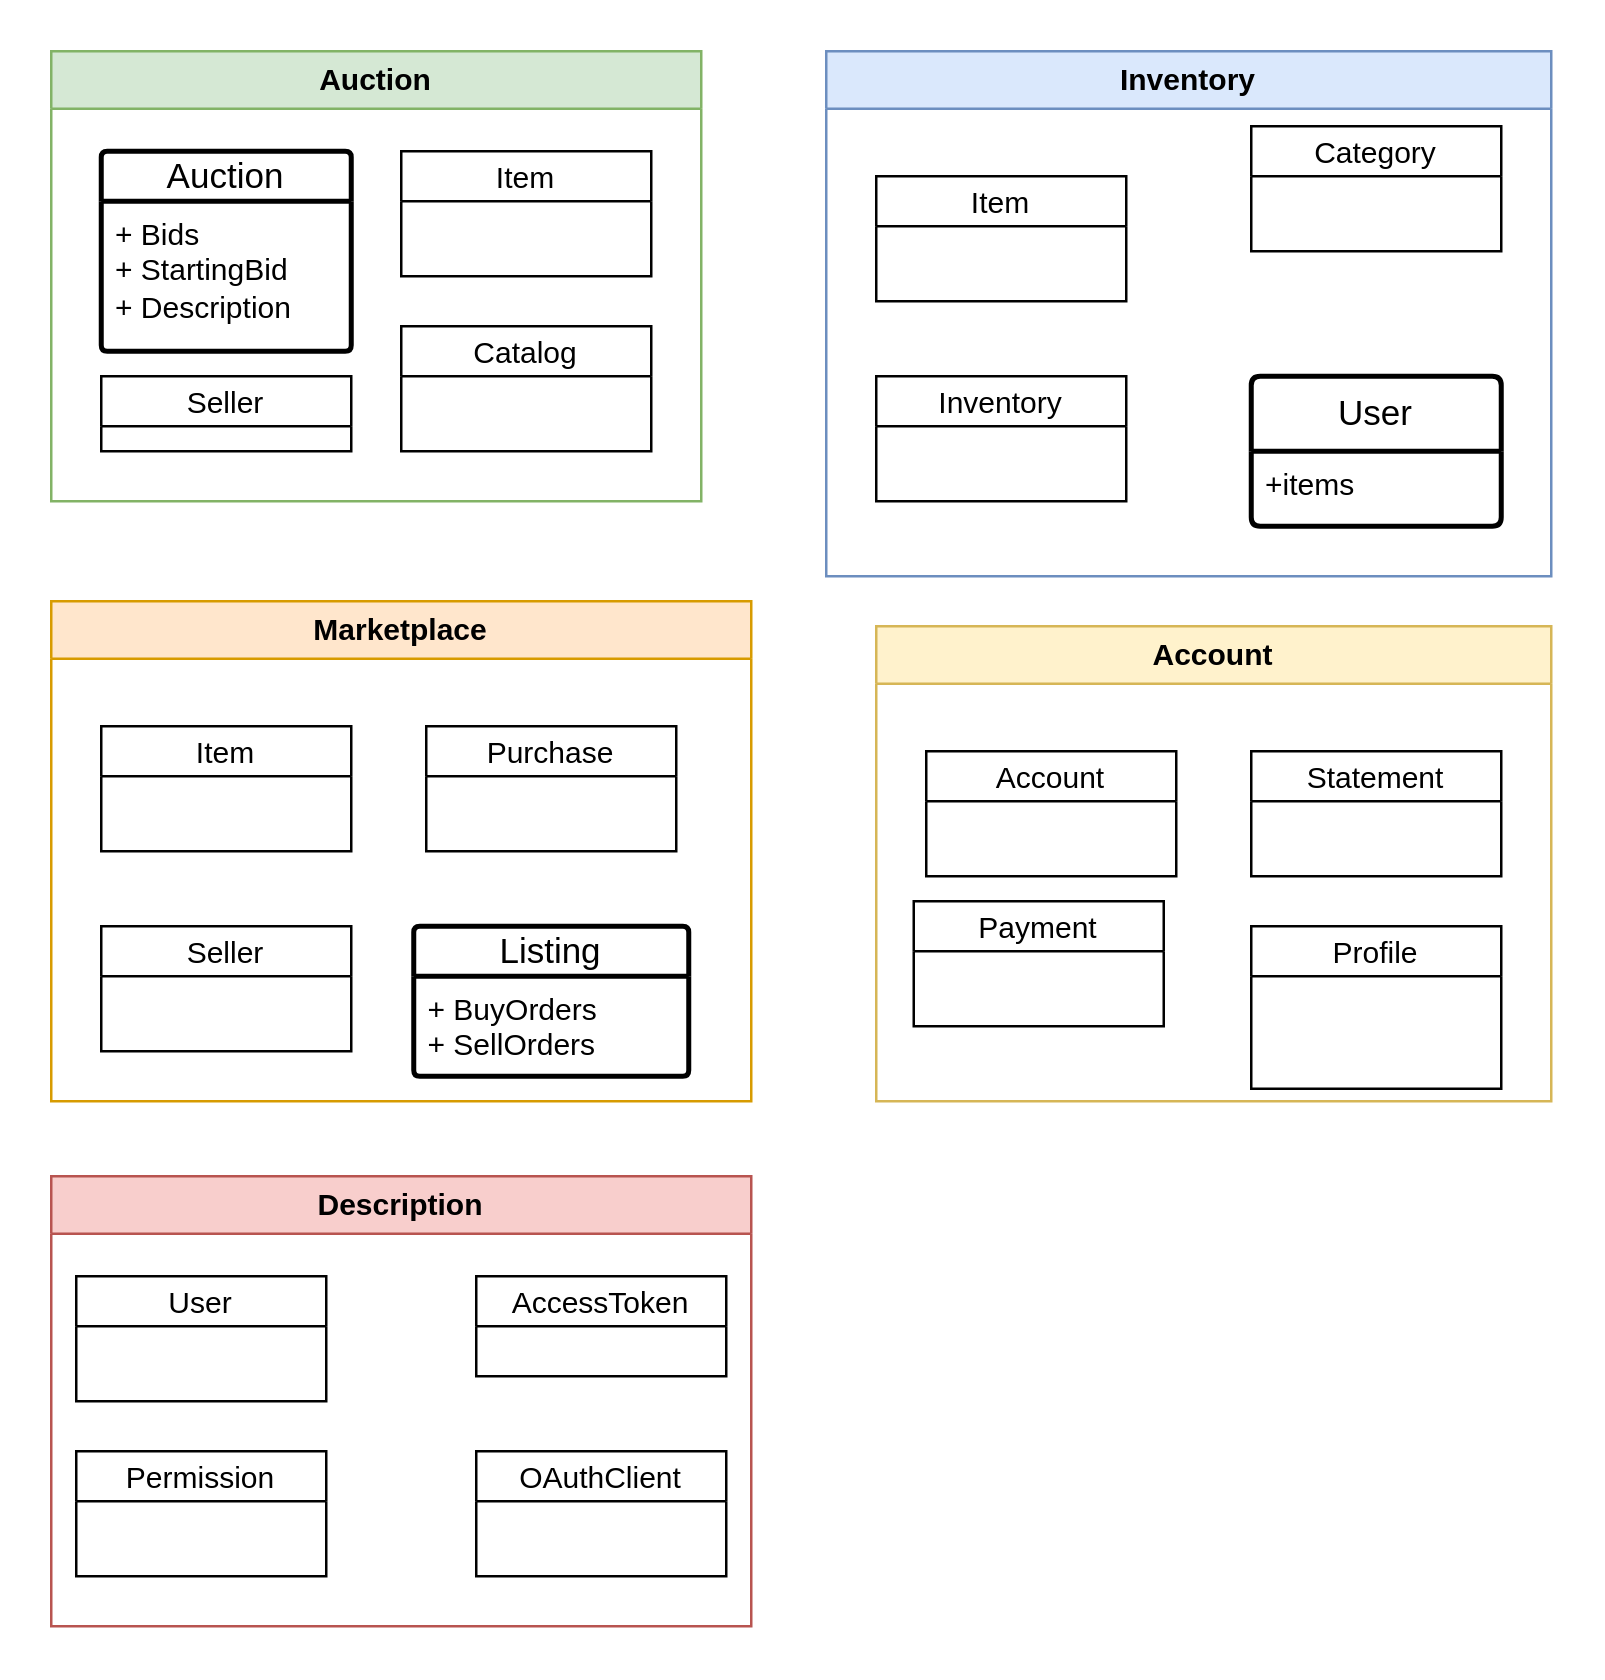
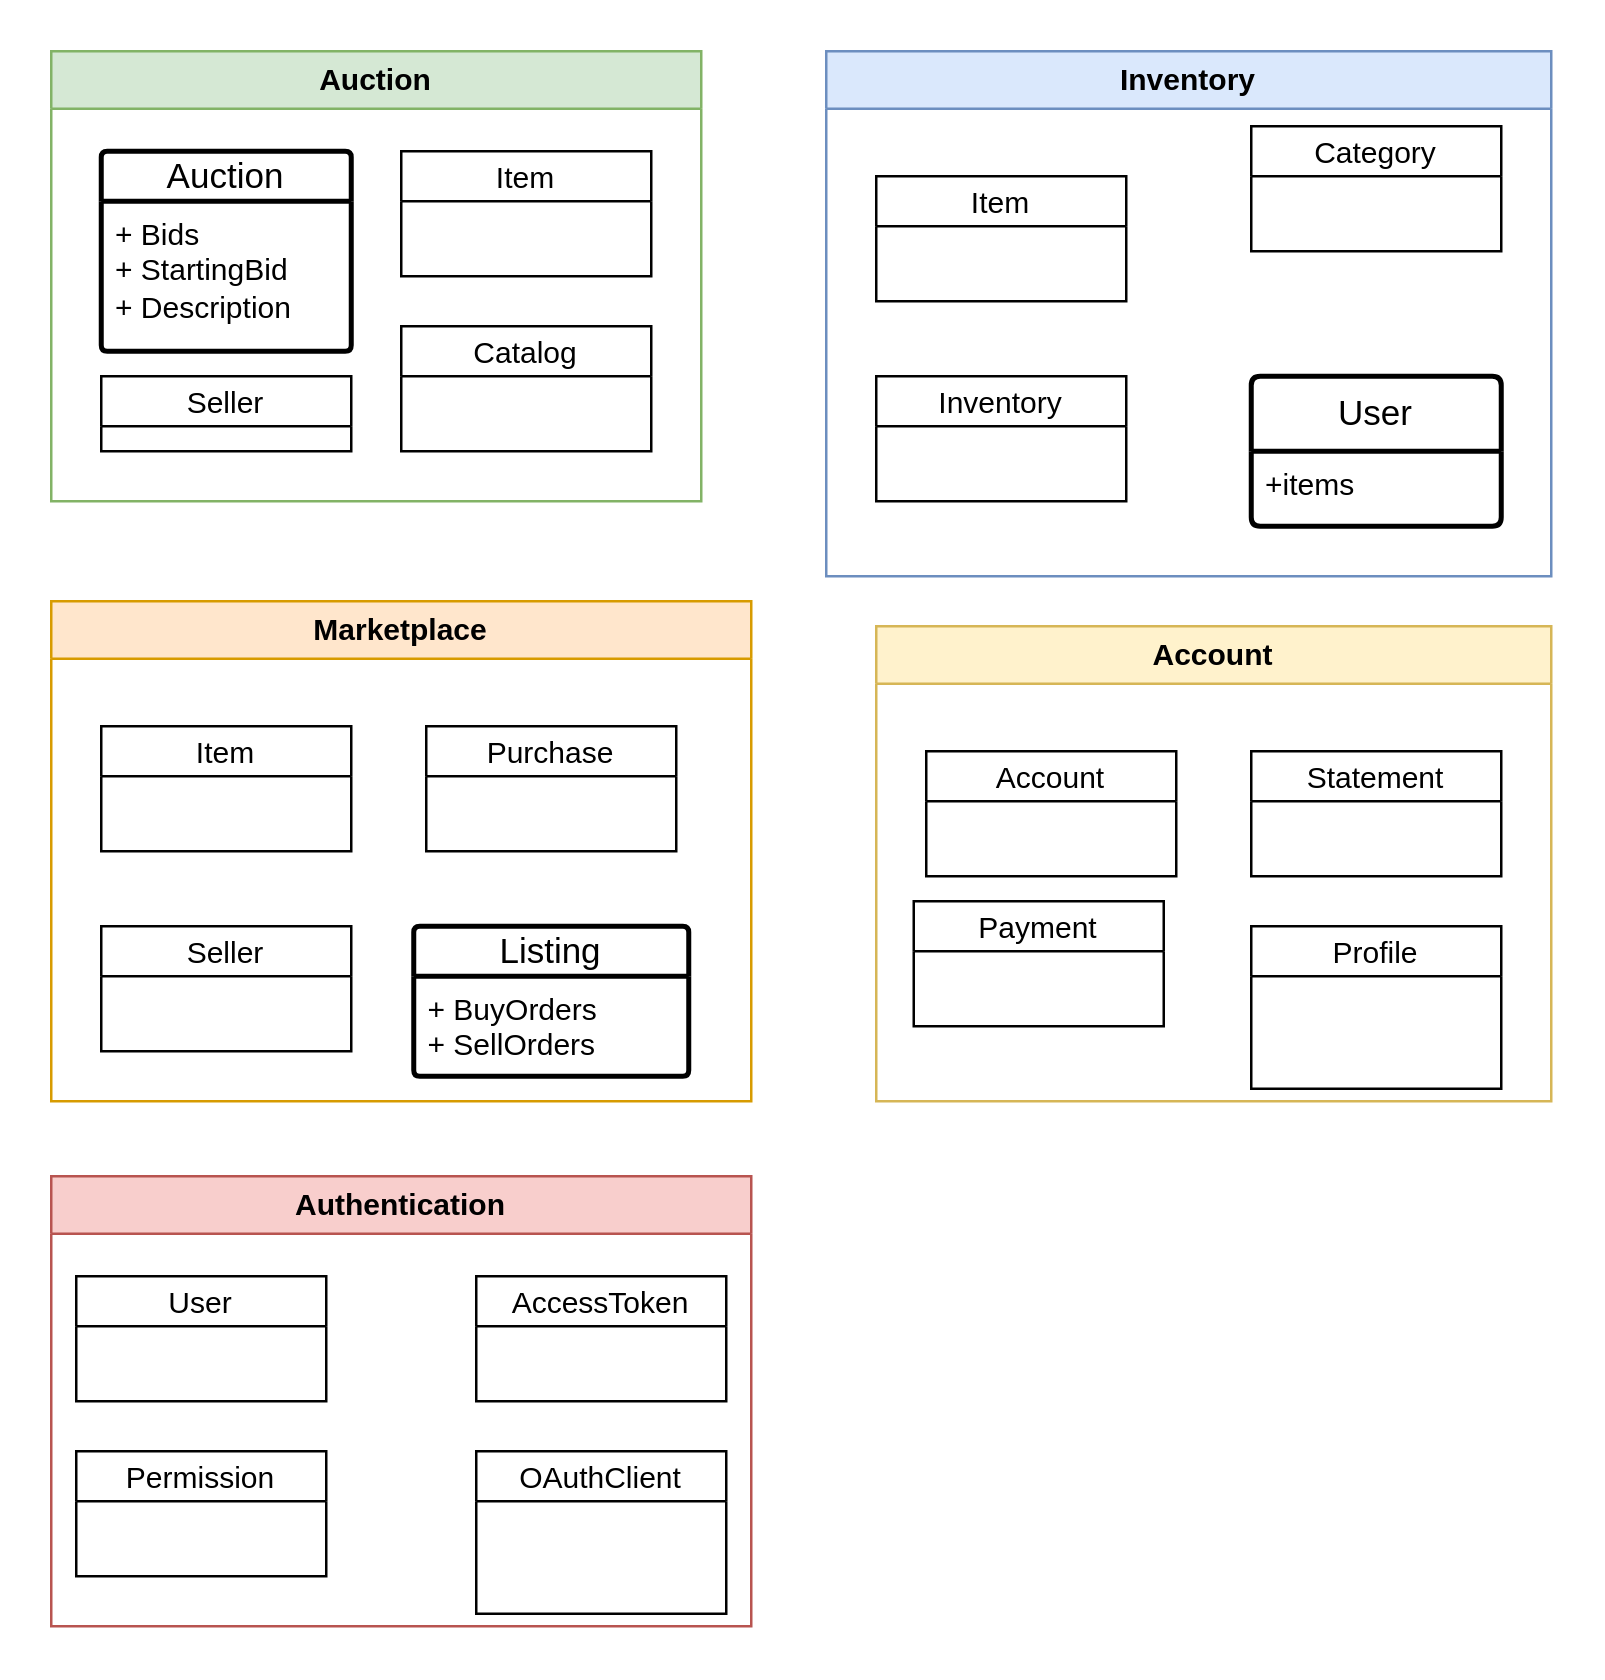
  <mxCell id="0" />
  <mxCell id="1" parent="0" />
  <mxCell id="2" value="Inventory" style="swimlane;fontStyle=0;childLayout=stackLayout;horizontal=1;startSize=20;fillColor=#ffffff;horizontalStack=0;resizeParent=1;resizeParentMax=0;resizeLast=0;collapsible=0;marginBottom=0;swimlaneFillColor=#ffffff;" vertex="1" parent="1"><mxGeometry x="350" y="150" width="100" height="50" as="geometry" /></mxCell>
  <mxCell id="3" value="&lt;div&gt;User&lt;/div&gt;" style="swimlane;childLayout=stackLayout;horizontal=1;startSize=30;horizontalStack=0;rounded=1;fontSize=14;fontStyle=0;strokeWidth=2;resizeParent=0;resizeLast=1;shadow=0;dashed=0;align=center;arcSize=4;whiteSpace=wrap;html=1;" vertex="1" parent="1"><mxGeometry x="500" y="150" width="100" height="60" as="geometry" /></mxCell>
  <mxCell id="4" value="+items" style="align=left;strokeColor=none;fillColor=none;spacingLeft=4;fontSize=12;verticalAlign=top;resizable=0;rotatable=0;part=1;html=1;" vertex="1" parent="3"><mxGeometry y="30" width="100" height="30" as="geometry" /></mxCell>
  <mxCell id="5" value="Item" style="swimlane;fontStyle=0;childLayout=stackLayout;horizontal=1;startSize=20;fillColor=#ffffff;horizontalStack=0;resizeParent=1;resizeParentMax=0;resizeLast=0;collapsible=0;marginBottom=0;swimlaneFillColor=#ffffff;" vertex="1" parent="1"><mxGeometry x="40" y="290" width="100" height="50" as="geometry" /></mxCell>
  <mxCell id="6" value="Purchase" style="swimlane;fontStyle=0;childLayout=stackLayout;horizontal=1;startSize=20;fillColor=#ffffff;horizontalStack=0;resizeParent=1;resizeParentMax=0;resizeLast=0;collapsible=0;marginBottom=0;swimlaneFillColor=#ffffff;" vertex="1" parent="1"><mxGeometry x="170" y="290" width="100" height="50" as="geometry" /></mxCell>
  <mxCell id="7" value="&lt;div&gt;Listing&lt;/div&gt;" style="swimlane;childLayout=stackLayout;horizontal=1;startSize=20;horizontalStack=0;rounded=1;fontSize=14;fontStyle=0;strokeWidth=2;resizeParent=0;resizeLast=1;shadow=0;dashed=0;align=center;arcSize=4;whiteSpace=wrap;html=1;" vertex="1" parent="1"><mxGeometry x="165" y="370" width="110" height="60" as="geometry" /></mxCell>
  <mxCell id="8" value="&lt;div&gt;+ BuyOrders&lt;/div&gt;&lt;div&gt;+ SellOrders&lt;br&gt;&lt;/div&gt;" style="align=left;strokeColor=none;fillColor=none;spacingLeft=4;fontSize=12;verticalAlign=top;resizable=0;rotatable=0;part=1;html=1;" vertex="1" parent="7"><mxGeometry y="20" width="110" height="40" as="geometry" /></mxCell>
  <mxCell id="9" value="&lt;div&gt;Auction&lt;/div&gt;" style="swimlane;childLayout=stackLayout;horizontal=1;startSize=20;horizontalStack=0;rounded=1;fontSize=14;fontStyle=0;strokeWidth=2;resizeParent=0;resizeLast=1;shadow=0;dashed=0;align=center;arcSize=4;whiteSpace=wrap;html=1;" vertex="1" parent="1"><mxGeometry x="40" y="60" width="100" height="80" as="geometry" /></mxCell>
  <mxCell id="10" value="&lt;div&gt;+ Bids&lt;/div&gt;&lt;div&gt;+ StartingBid&lt;/div&gt;&lt;div&gt;+ Description&lt;br&gt;&lt;/div&gt;" style="align=left;strokeColor=none;fillColor=none;spacingLeft=4;fontSize=12;verticalAlign=top;resizable=0;rotatable=0;part=1;html=1;" vertex="1" parent="9"><mxGeometry y="20" width="100" height="60" as="geometry" /></mxCell>
  <mxCell id="11" value="Item" style="swimlane;fontStyle=0;childLayout=stackLayout;horizontal=1;startSize=20;fillColor=#ffffff;horizontalStack=0;resizeParent=1;resizeParentMax=0;resizeLast=0;collapsible=0;marginBottom=0;swimlaneFillColor=#ffffff;" vertex="1" parent="1"><mxGeometry x="160" y="60" width="100" height="50" as="geometry" /></mxCell>
  <mxCell id="12" value="&lt;div&gt;Inventory&lt;/div&gt;" style="swimlane;whiteSpace=wrap;html=1;fillColor=#dae8fc;strokeColor=#6c8ebf;" vertex="1" parent="1"><mxGeometry x="330" y="20" width="290" height="210" as="geometry" /></mxCell>
  <mxCell id="13" value="Item" style="swimlane;fontStyle=0;childLayout=stackLayout;horizontal=1;startSize=20;fillColor=#ffffff;horizontalStack=0;resizeParent=1;resizeParentMax=0;resizeLast=0;collapsible=0;marginBottom=0;swimlaneFillColor=#ffffff;" vertex="1" parent="12"><mxGeometry x="20" y="50" width="100" height="50" as="geometry" /></mxCell>
  <mxCell id="14" value="Category" style="swimlane;fontStyle=0;childLayout=stackLayout;horizontal=1;startSize=20;fillColor=#ffffff;horizontalStack=0;resizeParent=1;resizeParentMax=0;resizeLast=0;collapsible=0;marginBottom=0;swimlaneFillColor=#ffffff;" vertex="1" parent="12"><mxGeometry x="170" y="30" width="100" height="50" as="geometry" /></mxCell>
  <mxCell id="15" value="Catalog" style="swimlane;fontStyle=0;childLayout=stackLayout;horizontal=1;startSize=20;fillColor=#ffffff;horizontalStack=0;resizeParent=1;resizeParentMax=0;resizeLast=0;collapsible=0;marginBottom=0;swimlaneFillColor=#ffffff;" vertex="1" parent="1"><mxGeometry x="160" y="130" width="100" height="50" as="geometry" /></mxCell>
  <mxCell id="16" value="&lt;div&gt;Auction&lt;/div&gt;" style="swimlane;whiteSpace=wrap;html=1;fillColor=#d5e8d4;strokeColor=#82b366;" vertex="1" parent="1"><mxGeometry x="20" y="20" width="260" height="180" as="geometry" /></mxCell>
  <mxCell id="17" value="Seller" style="swimlane;fontStyle=0;childLayout=stackLayout;horizontal=1;startSize=20;fillColor=#ffffff;horizontalStack=0;resizeParent=1;resizeParentMax=0;resizeLast=0;collapsible=0;marginBottom=0;swimlaneFillColor=#ffffff;" vertex="1" parent="16"><mxGeometry x="20" y="130" width="100" height="30" as="geometry" /></mxCell>
  <mxCell id="18" value="&lt;div&gt;Marketplace&lt;/div&gt;" style="swimlane;whiteSpace=wrap;html=1;fillColor=#ffe6cc;strokeColor=#d79b00;" vertex="1" parent="1"><mxGeometry x="20" y="240" width="280" height="200" as="geometry" /></mxCell>
  <mxCell id="19" value="Seller" style="swimlane;fontStyle=0;childLayout=stackLayout;horizontal=1;startSize=20;fillColor=#ffffff;horizontalStack=0;resizeParent=1;resizeParentMax=0;resizeLast=0;collapsible=0;marginBottom=0;swimlaneFillColor=#ffffff;" vertex="1" parent="18"><mxGeometry x="20" y="130" width="100" height="50" as="geometry" /></mxCell>
  <mxCell id="20" value="&lt;div&gt;Account&lt;/div&gt;" style="swimlane;whiteSpace=wrap;html=1;fillColor=#fff2cc;strokeColor=#d6b656;" vertex="1" parent="1"><mxGeometry x="350" y="250" width="270" height="190" as="geometry" /></mxCell>
  <mxCell id="21" value="Account" style="swimlane;fontStyle=0;childLayout=stackLayout;horizontal=1;startSize=20;fillColor=#ffffff;horizontalStack=0;resizeParent=1;resizeParentMax=0;resizeLast=0;collapsible=0;marginBottom=0;swimlaneFillColor=#ffffff;" vertex="1" parent="20"><mxGeometry x="20" y="50" width="100" height="50" as="geometry" /></mxCell>
  <mxCell id="22" value="Statement" style="swimlane;fontStyle=0;childLayout=stackLayout;horizontal=1;startSize=20;fillColor=#ffffff;horizontalStack=0;resizeParent=1;resizeParentMax=0;resizeLast=0;collapsible=0;marginBottom=0;swimlaneFillColor=#ffffff;" vertex="1" parent="20"><mxGeometry x="150" y="50" width="100" height="50" as="geometry" /></mxCell>
  <mxCell id="23" value="Profile" style="swimlane;fontStyle=0;childLayout=stackLayout;horizontal=1;startSize=20;fillColor=#ffffff;horizontalStack=0;resizeParent=1;resizeParentMax=0;resizeLast=0;collapsible=0;marginBottom=0;swimlaneFillColor=#ffffff;" vertex="1" parent="20"><mxGeometry x="150" y="120" width="100" height="65" as="geometry" /></mxCell>
  <mxCell id="24" value="Payment" style="swimlane;fontStyle=0;childLayout=stackLayout;horizontal=1;startSize=20;fillColor=#ffffff;horizontalStack=0;resizeParent=1;resizeParentMax=0;resizeLast=0;collapsible=0;marginBottom=0;swimlaneFillColor=#ffffff;" vertex="1" parent="20"><mxGeometry x="15" y="110" width="100" height="50" as="geometry" /></mxCell>
  <mxCell id="25" value="User" style="swimlane;fontStyle=0;childLayout=stackLayout;horizontal=1;startSize=20;fillColor=#ffffff;horizontalStack=0;resizeParent=1;resizeParentMax=0;resizeLast=0;collapsible=0;marginBottom=0;swimlaneFillColor=#ffffff;" vertex="1" parent="1"><mxGeometry x="30" y="510" width="100" height="50" as="geometry" /></mxCell>
- <mxCell id="26" value="AccessToken" style="swimlane;fontStyle=0;childLayout=stackLayout;horizontal=1;startSize=20;fillColor=#ffffff;horizontalStack=0;resizeParent=1;resizeParentMax=0;resizeLast=0;collapsible=0;marginBottom=0;swimlaneFillColor=#ffffff;" vertex="1" parent="1"><mxGeometry x="190" y="510" width="100" height="40" as="geometry" /></mxCell>
+ <mxCell id="26" value="AccessToken" style="swimlane;fontStyle=0;childLayout=stackLayout;horizontal=1;startSize=20;fillColor=#ffffff;horizontalStack=0;resizeParent=1;resizeParentMax=0;resizeLast=0;collapsible=0;marginBottom=0;swimlaneFillColor=#ffffff;" vertex="1" parent="1"><mxGeometry x="190" y="510" width="100" height="50" as="geometry" /></mxCell>
  <mxCell id="27" value="Permission" style="swimlane;fontStyle=0;childLayout=stackLayout;horizontal=1;startSize=20;fillColor=#ffffff;horizontalStack=0;resizeParent=1;resizeParentMax=0;resizeLast=0;collapsible=0;marginBottom=0;swimlaneFillColor=#ffffff;" vertex="1" parent="1"><mxGeometry x="30" y="580" width="100" height="50" as="geometry" /></mxCell>
- <mxCell id="28" value="OAuthClient" style="swimlane;fontStyle=0;childLayout=stackLayout;horizontal=1;startSize=20;fillColor=#ffffff;horizontalStack=0;resizeParent=1;resizeParentMax=0;resizeLast=0;collapsible=0;marginBottom=0;swimlaneFillColor=#ffffff;" vertex="1" parent="1"><mxGeometry x="190" y="580" width="100" height="50" as="geometry" /></mxCell>
- <mxCell id="29" value="Description" style="swimlane;whiteSpace=wrap;html=1;fillColor=#f8cecc;strokeColor=#b85450;" vertex="1" parent="1"><mxGeometry x="20" y="470" width="280" height="180" as="geometry" /></mxCell>
+ <mxCell id="28" value="OAuthClient" style="swimlane;fontStyle=0;childLayout=stackLayout;horizontal=1;startSize=20;fillColor=#ffffff;horizontalStack=0;resizeParent=1;resizeParentMax=0;resizeLast=0;collapsible=0;marginBottom=0;swimlaneFillColor=#ffffff;" vertex="1" parent="1"><mxGeometry x="190" y="580" width="100" height="65" as="geometry" /></mxCell>
+ <mxCell id="29" value="Authentication" style="swimlane;whiteSpace=wrap;html=1;fillColor=#f8cecc;strokeColor=#b85450;" vertex="1" parent="1"><mxGeometry x="20" y="470" width="280" height="180" as="geometry" /></mxCell>
